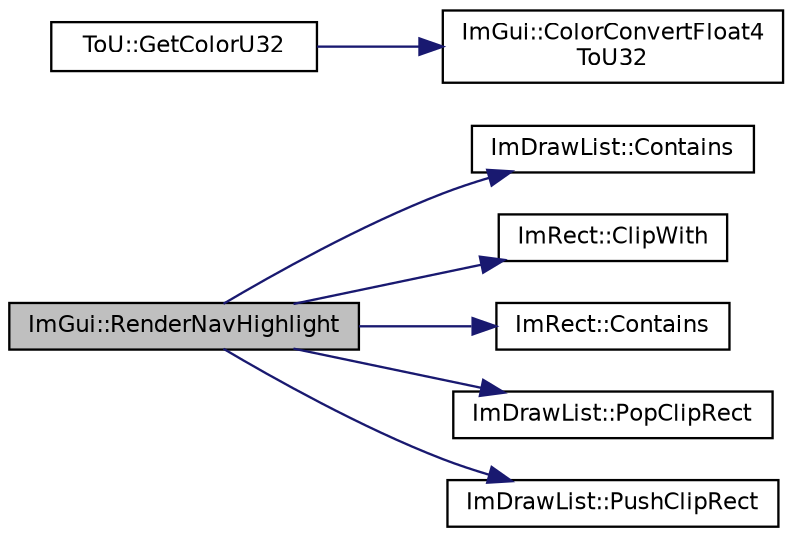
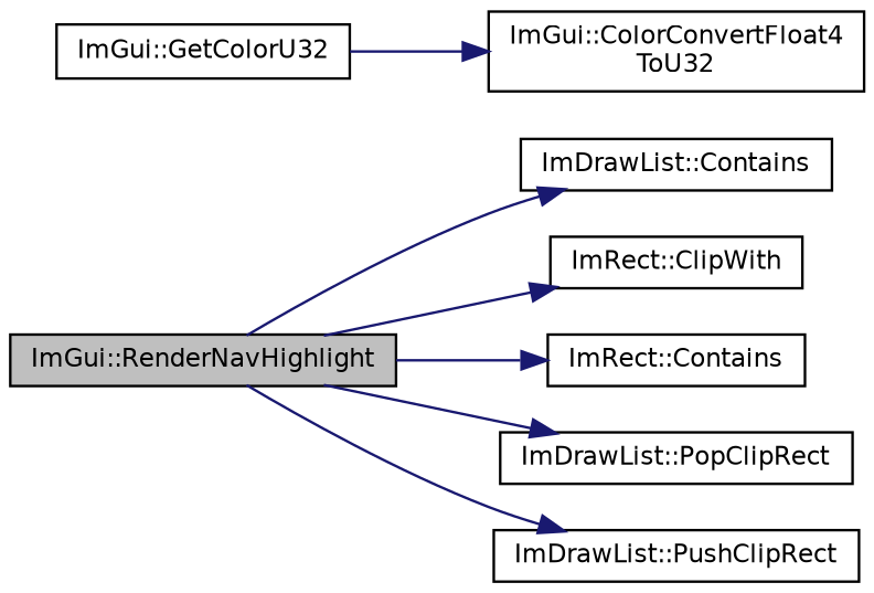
  digraph {
    rankdir=LR
    node [color=black fillcolor=white fontname=Helvetica fontsize=10 shape=record style=filled]
    edge [color=midnightblue fontname=Helvetica fontsize=10 labelfontname=Helvetica labelfontsize=10 style=solid]
    n1 [fillcolor=grey75 fontcolor=black height=0.2 label="ImGui::RenderNavHighlight" width=0.4]
    n2 [height=0.2 label="ImDrawList::Contains" width=0.4]
    n3 [height=0.2 label="ImRect::ClipWith" width=0.4]
    n4 [height=0.2 label="ImRect::Contains" width=0.4]
    n5 [height=0.2 label="ImDrawList::PopClipRect" width=0.4]
    n6 [height=0.2 label="ImDrawList::PushClipRect" width=0.4]
-   n7 [height=0.2 label="ToU::GetColorU32" width=0.4]
+   n7 [height=0.2 label="ImGui::GetColorU32" width=0.4]
    n8 [height=0.2 label="ImGui::ColorConvertFloat4\lToU32" width=0.4]
    n1 -> n2
    n1 -> n3
    n1 -> n4
    n1 -> n5
    n1 -> n6
    n7 -> n8
  }
